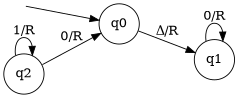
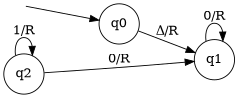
  digraph {
    rankdir=LR
    node [color=black fontcolor=black shape=circle]
    start [color=white fontcolor=white shape=point]
    q0
    q1
    q2
    start -> q0
    q0 -> q1 [label="Δ/R"]
    q1 -> q1 [label="0/R"]
-   q2 -> q0 [label="0/R"]
+   q2 -> q1 [label="0/R"]
    q2 -> q2 [label="1/R"]
  }
